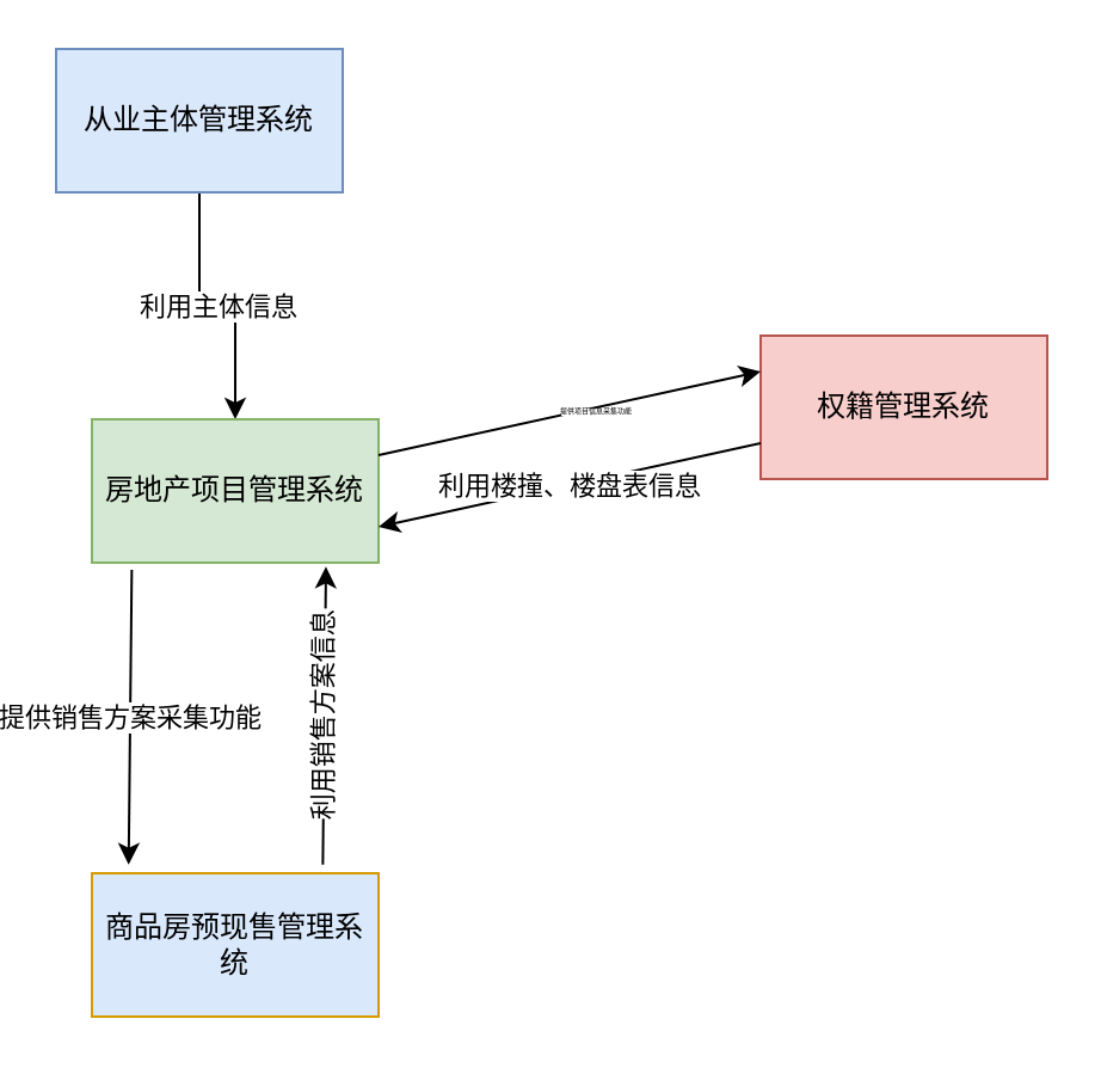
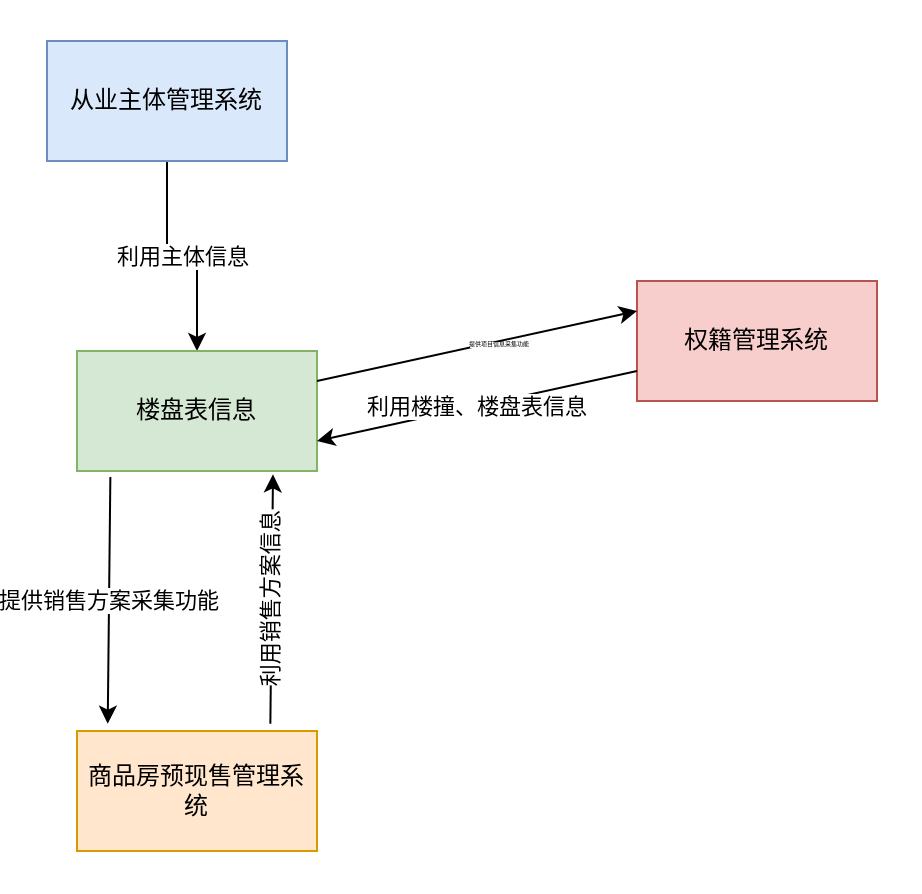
  <mxCell id="0" />
  <mxCell id="1" parent="0" />
  <mxCell id="2" value="利用主体信息" style="edgeStyle=orthogonalEdgeStyle;rounded=0;orthogonalLoop=1;jettySize=auto;html=1;entryX=0.5;entryY=0;entryDx=0;entryDy=0;fontSize=11;" edge="1" parent="1" source="3" target="4"><mxGeometry relative="1" as="geometry" /></mxCell>
  <mxCell id="3" value="从业主体管理系统" style="rounded=0;whiteSpace=wrap;html=1;fillColor=#dae8fc;strokeColor=#6c8ebf;" vertex="1" parent="1"><mxGeometry x="20" y="20" width="120" height="60" as="geometry" /></mxCell>
- <mxCell id="4" value="房地产项目管理系统" style="rounded=0;whiteSpace=wrap;html=1;fillColor=#d5e8d4;strokeColor=#82b366;" vertex="1" parent="1"><mxGeometry x="35" y="175" width="120" height="60" as="geometry" /></mxCell>
- <mxCell id="5" value="商品房预现售管理系统" style="rounded=0;whiteSpace=wrap;html=1;fillColor=#dae8fc;strokeColor=#d79b00;" vertex="1" parent="1"><mxGeometry x="35" y="365" width="120" height="60" as="geometry" /></mxCell>
+ <mxCell id="4" value="楼盘表信息" style="rounded=0;whiteSpace=wrap;html=1;fillColor=#d5e8d4;strokeColor=#82b366;" vertex="1" parent="1"><mxGeometry x="35" y="175" width="120" height="60" as="geometry" /></mxCell>
+ <mxCell id="5" value="商品房预现售管理系统" style="rounded=0;whiteSpace=wrap;html=1;fillColor=#ffe6cc;strokeColor=#d79b00;" vertex="1" parent="1"><mxGeometry x="35" y="365" width="120" height="60" as="geometry" /></mxCell>
  <mxCell id="6" value="权籍管理系统" style="rounded=0;whiteSpace=wrap;html=1;fillColor=#f8cecc;strokeColor=#b85450;" vertex="1" parent="1"><mxGeometry x="315" y="140" width="120" height="60" as="geometry" /></mxCell>
  <mxCell id="7" value="" style="endArrow=classic;html=1;rounded=0;exitX=1;exitY=0.25;exitDx=0;exitDy=0;entryX=0;entryY=0.25;entryDx=0;entryDy=0;" edge="1" parent="1" source="4" target="6"><mxGeometry width="50" height="50" relative="1" as="geometry"><mxPoint x="335" y="265" as="sourcePoint" /><mxPoint x="385" y="215" as="targetPoint" /></mxGeometry></mxCell>
  <mxCell id="8" value="提供项目信息采集功能" style="edgeLabel;html=1;align=center;verticalAlign=middle;resizable=0;points=[];fontSize=3;" vertex="1" connectable="0" parent="7"><mxGeometry x="0.121" y="-1" relative="1" as="geometry"><mxPoint as="offset" /></mxGeometry></mxCell>
  <mxCell id="9" value="利用楼撞、楼盘表信息" style="endArrow=classic;html=1;rounded=0;fontSize=11;exitX=0;exitY=0.75;exitDx=0;exitDy=0;entryX=1;entryY=0.75;entryDx=0;entryDy=0;horizontal=1;" edge="1" parent="1" source="6" target="4"><mxGeometry width="50" height="50" relative="1" as="geometry"><mxPoint x="335" y="265" as="sourcePoint" /><mxPoint x="385" y="215" as="targetPoint" /></mxGeometry></mxCell>
  <mxCell id="10" value="利用销售方案信息" style="endArrow=classic;html=1;rounded=0;fontSize=11;exitX=0.639;exitY=-0.061;exitDx=0;exitDy=0;exitPerimeter=0;entryX=0.65;entryY=1.028;entryDx=0;entryDy=0;entryPerimeter=0;horizontal=0;" edge="1" parent="1"><mxGeometry width="50" height="50" relative="1" as="geometry"><mxPoint x="131.68" y="361.34" as="sourcePoint" /><mxPoint x="133" y="236.68" as="targetPoint" /></mxGeometry></mxCell>
  <mxCell id="11" value="提供销售方案采集功能" style="endArrow=classic;html=1;rounded=0;fontSize=11;exitX=0.139;exitY=1.05;exitDx=0;exitDy=0;exitPerimeter=0;entryX=0.128;entryY=-0.061;entryDx=0;entryDy=0;entryPerimeter=0;" edge="1" parent="1" source="4" target="5"><mxGeometry width="50" height="50" relative="1" as="geometry"><mxPoint x="45" y="285" as="sourcePoint" /><mxPoint x="95" y="235" as="targetPoint" /></mxGeometry></mxCell>
